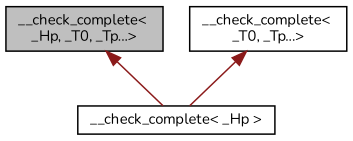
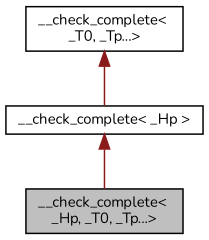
  digraph {
    fontname=Nunito
    node [color=black fillcolor=white fontname=Nunito fontsize=10 shape=record style=filled]
    edge [color=firebrick4 dir=back fontname=Nunito fontsize=10 labelfontname=Helvetica labelfontsize=10 style=solid]
    n1 [fillcolor=grey75 fontcolor=black height=0.2 label="__check_complete\< \l_Hp, _T0, _Tp...\>" width=0.4]
    n2 [height=0.2 label="__check_complete\< _Hp \>" width=0.4]
    n3 [height=0.2 label="__check_complete\< \l_T0, _Tp...\>" width=0.4]
-   n1 -> n2
+   n2 -> n1
    n3 -> n2
  }
